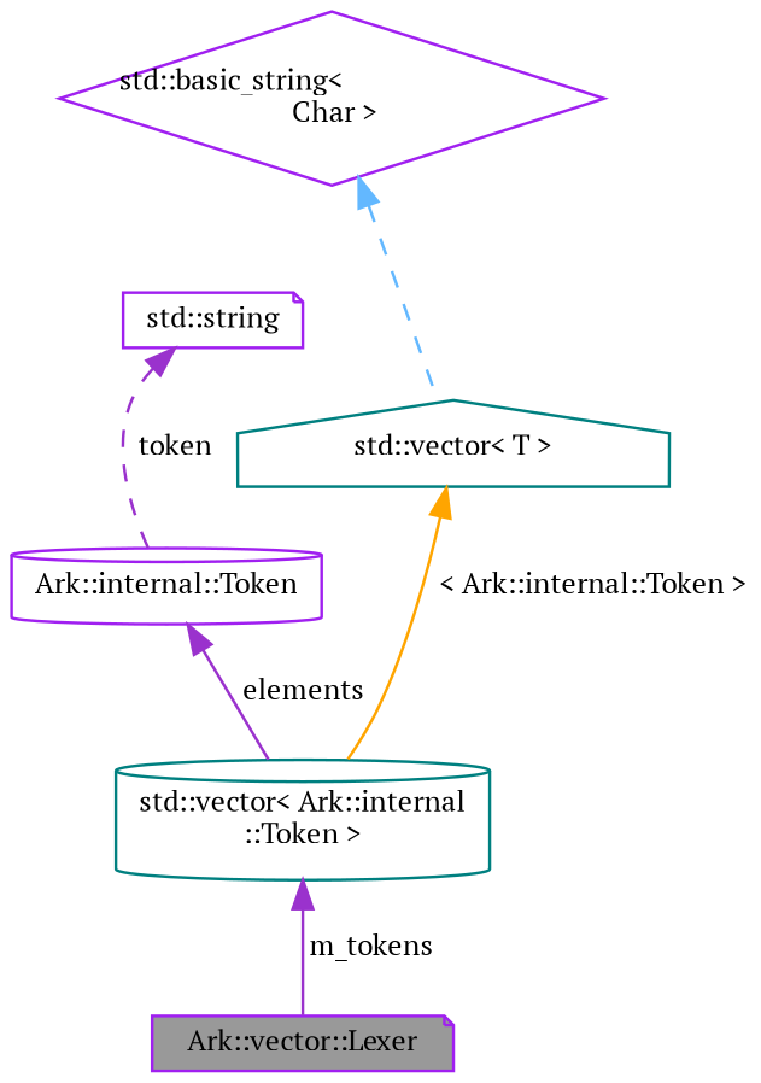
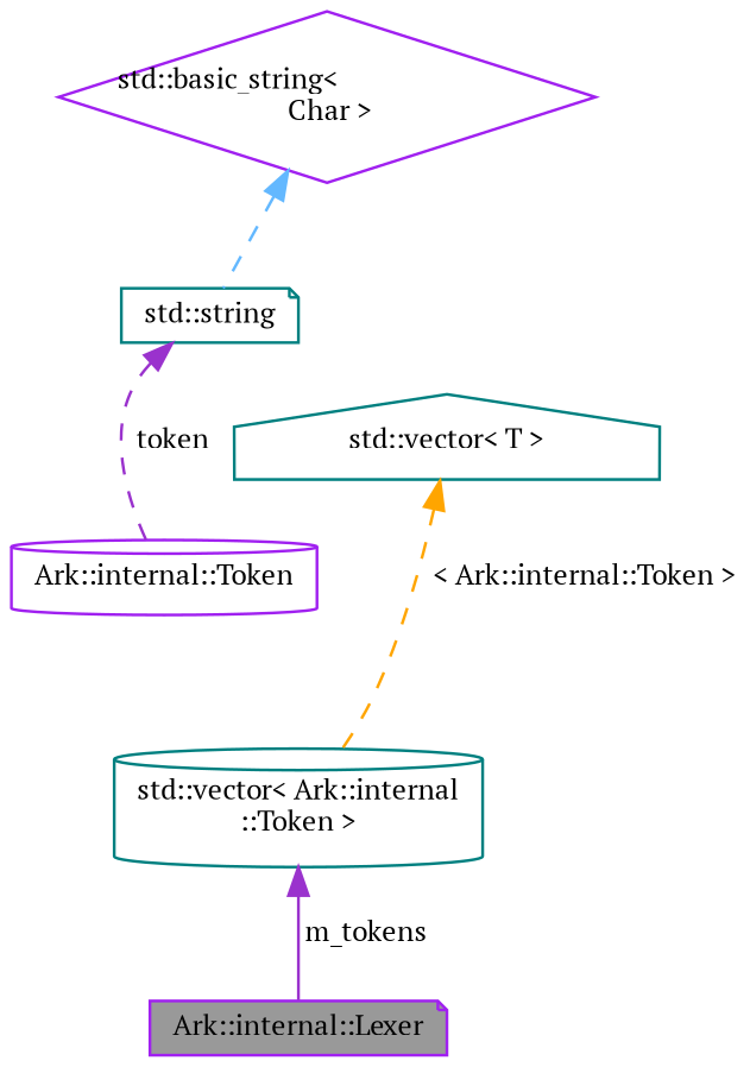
  digraph {
    fontname="PT Serif"
    node [color=purple fillcolor=white fontname="PT Serif" fontsize=10 shape=note style=filled]
    edge [color=darkorchid3 dir=back fontname="PT Serif" fontsize=10 labelfontname=Helvetica labelfontsize=10 style=solid]
-   n1 [fillcolor=grey60 fontcolor=black height=0.2 label="Ark::vector::Lexer" width=0.4]
+   n1 [fillcolor=grey60 fontcolor=black height=0.2 label="Ark::internal::Lexer" width=0.4]
    n2 [color=teal height=0.2 label="std::vector\< Ark::internal\l::Token \>" shape=cylinder width=0.4]
    n3 [height=0.2 label="Ark::internal::Token" shape=cylinder width=0.4]
-   n4 [height=0.2 label="std::string" width=0.4]
+   n4 [color=teal height=0.2 label="std::string" width=0.4]
    n5 [height=0.2 label="std::basic_string\<\l Char \>" shape=diamond width=0.4]
    n6 [color=teal height=0.2 label="std::vector\< T \>" shape=house width=0.4]
    n2 -> n1 [label=" m_tokens"]
-   n3 -> n2 [label=" elements"]
    n4 -> n3 [label=" token" style=dashed]
-   n5 -> n6 [color=steelblue1 style=dashed]
-   n6 -> n2 [color=orange label=" \< Ark::internal::Token \>"]
+   n5 -> n4 [color=steelblue1 style=dashed]
+   n6 -> n2 [color=orange label=" \< Ark::internal::Token \>" style=dashed]
  }
